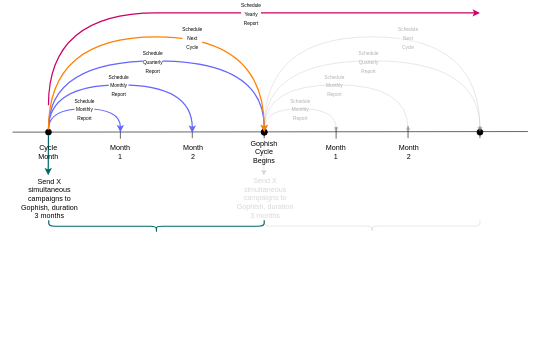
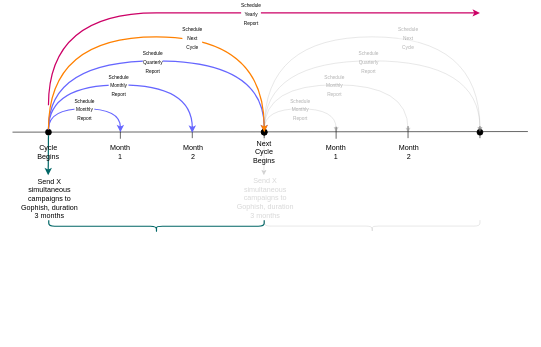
  <mxCell id="0" />
  <mxCell id="1" parent="0" />
  <mxCell id="2" value="" style="endArrow=classic;html=1;exitX=0.5;exitY=0;exitDx=0;exitDy=0;edgeStyle=orthogonalEdgeStyle;strokeColor=#CC0066;strokeWidth=2;curved=1;" parent="1" edge="1"><mxGeometry width="50" height="50" relative="1" as="geometry"><mxPoint x="80" y="174" as="sourcePoint" /><mxPoint x="800" y="20" as="targetPoint" /><Array as="points"><mxPoint x="80" y="20" /><mxPoint x="440" y="20" /></Array></mxGeometry></mxCell>
  <mxCell id="3" value="&lt;font style=&quot;font-size: 8px&quot;&gt;Schedule&lt;br&gt;Yearly &lt;br&gt;Report&lt;br&gt;&lt;/font&gt;" style="text;html=1;align=center;verticalAlign=middle;resizable=0;points=[];labelBackgroundColor=#ffffff;" parent="2" vertex="1" connectable="0"><mxGeometry x="-0.033" relative="1" as="geometry"><mxPoint x="68.83" as="offset" /></mxGeometry></mxCell>
  <mxCell id="4" value="" style="endArrow=classic;html=1;strokeColor=#808080;exitX=0.5;exitY=1;exitDx=0;exitDy=0;entryX=0.475;entryY=0.125;entryDx=0;entryDy=0;entryPerimeter=0;strokeWidth=1;opacity=30;" parent="1" edge="1"><mxGeometry width="50" height="50" relative="1" as="geometry"><mxPoint x="439.89" y="224" as="sourcePoint" /><mxPoint x="439.44" y="290.875" as="targetPoint" /></mxGeometry></mxCell>
  <mxCell id="5" value="" style="endArrow=none;html=1;" parent="1" edge="1"><mxGeometry width="50" height="50" relative="1" as="geometry"><mxPoint x="20" y="219" as="sourcePoint" /><mxPoint x="880" y="218" as="targetPoint" /></mxGeometry></mxCell>
  <mxCell id="6" value="" style="ellipse;whiteSpace=wrap;html=1;aspect=fixed;fillColor=#000000;" parent="1" vertex="1"><mxGeometry x="75" y="214" width="10" height="10" as="geometry" /></mxCell>
  <mxCell id="7" value="" style="ellipse;whiteSpace=wrap;html=1;aspect=fixed;fillColor=#000000;" parent="1" vertex="1"><mxGeometry x="435" y="214" width="10" height="10" as="geometry" /></mxCell>
  <mxCell id="8" value="" style="endArrow=none;html=1;" parent="1" edge="1"><mxGeometry width="50" height="50" relative="1" as="geometry"><mxPoint x="200" y="230" as="sourcePoint" /><mxPoint x="200" y="210" as="targetPoint" /></mxGeometry></mxCell>
  <mxCell id="9" value="" style="endArrow=none;html=1;" parent="1" edge="1"><mxGeometry width="50" height="50" relative="1" as="geometry"><mxPoint x="320" y="229" as="sourcePoint" /><mxPoint x="320" y="209" as="targetPoint" /></mxGeometry></mxCell>
  <mxCell id="10" value="" style="endArrow=none;html=1;" parent="1" edge="1"><mxGeometry width="50" height="50" relative="1" as="geometry"><mxPoint x="440" y="229" as="sourcePoint" /><mxPoint x="440" y="209" as="targetPoint" /></mxGeometry></mxCell>
  <mxCell id="11" value="" style="endArrow=classic;html=1;exitX=0.5;exitY=0;exitDx=0;exitDy=0;edgeStyle=orthogonalEdgeStyle;strokeColor=#6666FF;strokeWidth=2;curved=1;" parent="1" source="6" edge="1"><mxGeometry width="50" height="50" relative="1" as="geometry"><mxPoint x="90" y="380" as="sourcePoint" /><mxPoint x="200" y="219" as="targetPoint" /><Array as="points"><mxPoint x="80" y="180" /><mxPoint x="200" y="180" /></Array></mxGeometry></mxCell>
  <mxCell id="12" value="&lt;font style=&quot;font-size: 8px&quot;&gt;Schedule&lt;br&gt;Monthly&lt;br&gt;Report&lt;/font&gt;" style="text;html=1;align=center;verticalAlign=middle;resizable=0;points=[];labelBackgroundColor=#ffffff;" parent="11" vertex="1" connectable="0"><mxGeometry x="-0.033" relative="1" as="geometry"><mxPoint as="offset" /></mxGeometry></mxCell>
  <mxCell id="13" value="" style="endArrow=classic;html=1;exitX=0.5;exitY=0;exitDx=0;exitDy=0;edgeStyle=orthogonalEdgeStyle;strokeColor=#6666FF;strokeWidth=2;curved=1;" parent="1" source="6" edge="1"><mxGeometry width="50" height="50" relative="1" as="geometry"><mxPoint x="90" y="224" as="sourcePoint" /><mxPoint x="320" y="220" as="targetPoint" /><Array as="points"><mxPoint x="80" y="140" /><mxPoint x="320" y="140" /></Array></mxGeometry></mxCell>
  <mxCell id="14" value="&lt;font style=&quot;font-size: 8px&quot;&gt;Schedule&lt;br&gt;Monthly&lt;br&gt;Report&lt;/font&gt;" style="text;html=1;align=center;verticalAlign=middle;resizable=0;points=[];labelBackgroundColor=#ffffff;" parent="13" vertex="1" connectable="0"><mxGeometry x="-0.033" relative="1" as="geometry"><mxPoint as="offset" /></mxGeometry></mxCell>
  <mxCell id="15" value="" style="endArrow=classic;html=1;exitX=0.5;exitY=0;exitDx=0;exitDy=0;edgeStyle=orthogonalEdgeStyle;strokeColor=#6666FF;strokeWidth=2;curved=1;" parent="1" source="6" edge="1"><mxGeometry width="50" height="50" relative="1" as="geometry"><mxPoint x="90" y="224" as="sourcePoint" /><mxPoint x="440" y="219" as="targetPoint" /><Array as="points"><mxPoint x="80" y="100" /><mxPoint x="440" y="100" /></Array></mxGeometry></mxCell>
  <mxCell id="16" value="&lt;font style=&quot;font-size: 8px&quot;&gt;Schedule&lt;br&gt;Quarterly&lt;br&gt;Report&lt;/font&gt;" style="text;html=1;align=center;verticalAlign=middle;resizable=0;points=[];labelBackgroundColor=#ffffff;" parent="15" vertex="1" connectable="0"><mxGeometry x="-0.033" relative="1" as="geometry"><mxPoint as="offset" /></mxGeometry></mxCell>
  <mxCell id="17" value="Month 1" style="text;html=1;strokeColor=none;fillColor=none;align=center;verticalAlign=middle;whiteSpace=wrap;rounded=0;" parent="1" vertex="1"><mxGeometry x="180" y="242" width="40" height="20" as="geometry" /></mxCell>
  <mxCell id="18" value="Month&lt;br&gt;2" style="text;html=1;align=center;verticalAlign=middle;resizable=0;points=[];autosize=1;" parent="1" vertex="1"><mxGeometry x="296" y="237" width="50" height="30" as="geometry" /></mxCell>
  <mxCell id="19" value="" style="ellipse;whiteSpace=wrap;html=1;aspect=fixed;fillColor=#000000;" parent="1" vertex="1"><mxGeometry x="435" y="214" width="10" height="10" as="geometry" /></mxCell>
- <mxCell id="20" value="Gophish&lt;br&gt;Cycle&lt;br&gt;Begins" style="text;html=1;strokeColor=none;fillColor=none;align=center;verticalAlign=middle;whiteSpace=wrap;rounded=0;" parent="1" vertex="1"><mxGeometry x="398" y="234" width="84" height="36" as="geometry" /></mxCell>
+ <mxCell id="20" value="Next&lt;br&gt;Cycle&lt;br&gt;Begins" style="text;html=1;strokeColor=none;fillColor=none;align=center;verticalAlign=middle;whiteSpace=wrap;rounded=0;" parent="1" vertex="1"><mxGeometry x="398" y="234" width="84" height="36" as="geometry" /></mxCell>
  <mxCell id="21" value="" style="ellipse;whiteSpace=wrap;html=1;aspect=fixed;fillColor=#000000;" parent="1" vertex="1"><mxGeometry x="795" y="214" width="10" height="10" as="geometry" /></mxCell>
  <mxCell id="22" value="" style="endArrow=none;html=1;" parent="1" edge="1"><mxGeometry width="50" height="50" relative="1" as="geometry"><mxPoint x="560" y="230" as="sourcePoint" /><mxPoint x="560" y="210" as="targetPoint" /></mxGeometry></mxCell>
  <mxCell id="23" value="" style="endArrow=none;html=1;" parent="1" edge="1"><mxGeometry width="50" height="50" relative="1" as="geometry"><mxPoint x="680" y="229" as="sourcePoint" /><mxPoint x="680" y="209" as="targetPoint" /></mxGeometry></mxCell>
  <mxCell id="24" value="" style="endArrow=none;html=1;" parent="1" edge="1"><mxGeometry width="50" height="50" relative="1" as="geometry"><mxPoint x="800" y="229" as="sourcePoint" /><mxPoint x="800" y="209" as="targetPoint" /></mxGeometry></mxCell>
  <mxCell id="25" value="" style="endArrow=classic;html=1;exitX=0.5;exitY=0;exitDx=0;exitDy=0;edgeStyle=orthogonalEdgeStyle;strokeColor=#808080;opacity=30;curved=1;" parent="1" source="19" edge="1"><mxGeometry width="50" height="50" relative="1" as="geometry"><mxPoint x="450" y="380" as="sourcePoint" /><mxPoint x="560" y="219" as="targetPoint" /><Array as="points"><mxPoint x="440" y="180" /><mxPoint x="560" y="180" /></Array></mxGeometry></mxCell>
  <mxCell id="26" value="&lt;font style=&quot;font-size: 8px&quot;&gt;Schedule&lt;br&gt;Monthly&lt;br&gt;Report&lt;/font&gt;" style="text;html=1;align=center;verticalAlign=middle;resizable=0;points=[];labelBackgroundColor=#ffffff;textOpacity=30;" parent="25" vertex="1" connectable="0"><mxGeometry x="-0.033" relative="1" as="geometry"><mxPoint as="offset" /></mxGeometry></mxCell>
  <mxCell id="27" value="" style="endArrow=classic;html=1;exitX=0.5;exitY=0;exitDx=0;exitDy=0;edgeStyle=orthogonalEdgeStyle;strokeColor=#808080;opacity=30;curved=1;" parent="1" source="19" edge="1"><mxGeometry width="50" height="50" relative="1" as="geometry"><mxPoint x="450" y="224" as="sourcePoint" /><mxPoint x="680" y="220" as="targetPoint" /><Array as="points"><mxPoint x="440" y="140" /><mxPoint x="680" y="140" /></Array></mxGeometry></mxCell>
  <mxCell id="28" value="&lt;font style=&quot;font-size: 8px&quot;&gt;Schedule&lt;br&gt;Monthly&lt;br&gt;Report&lt;/font&gt;" style="text;html=1;align=center;verticalAlign=middle;resizable=0;points=[];labelBackgroundColor=#ffffff;textOpacity=30;" parent="27" vertex="1" connectable="0"><mxGeometry x="-0.033" relative="1" as="geometry"><mxPoint as="offset" /></mxGeometry></mxCell>
  <mxCell id="29" value="" style="endArrow=classic;html=1;exitX=0.5;exitY=0;exitDx=0;exitDy=0;edgeStyle=orthogonalEdgeStyle;strokeColor=#808080;opacity=30;curved=1;" parent="1" source="19" edge="1"><mxGeometry width="50" height="50" relative="1" as="geometry"><mxPoint x="450" y="224" as="sourcePoint" /><mxPoint x="800" y="219" as="targetPoint" /><Array as="points"><mxPoint x="440" y="100" /><mxPoint x="800" y="100" /></Array></mxGeometry></mxCell>
  <mxCell id="30" value="&lt;font style=&quot;font-size: 8px&quot;&gt;Schedule&lt;br&gt;Quarterly&lt;br&gt;Report&lt;/font&gt;" style="text;html=1;align=center;verticalAlign=middle;resizable=0;points=[];labelBackgroundColor=#ffffff;textOpacity=30;" parent="29" vertex="1" connectable="0"><mxGeometry x="-0.033" relative="1" as="geometry"><mxPoint as="offset" /></mxGeometry></mxCell>
  <mxCell id="31" value="" style="endArrow=classic;html=1;exitX=0.5;exitY=0;exitDx=0;exitDy=0;edgeStyle=orthogonalEdgeStyle;strokeColor=#808080;opacity=30;curved=1;" parent="1" source="19" edge="1"><mxGeometry width="50" height="50" relative="1" as="geometry"><mxPoint x="450" y="224" as="sourcePoint" /><mxPoint x="800" y="219" as="targetPoint" /><Array as="points"><mxPoint x="440" y="60" /><mxPoint x="800" y="60" /></Array></mxGeometry></mxCell>
  <mxCell id="32" value="&lt;font style=&quot;font-size: 8px&quot;&gt;Schedule&lt;br&gt;Next&lt;br&gt;Cycle&lt;br&gt;&lt;/font&gt;" style="text;html=1;align=center;verticalAlign=middle;resizable=0;points=[];labelBackgroundColor=#ffffff;textOpacity=30;" parent="31" vertex="1" connectable="0"><mxGeometry x="-0.033" relative="1" as="geometry"><mxPoint x="68.83" as="offset" /></mxGeometry></mxCell>
  <mxCell id="33" value="Month 1" style="text;html=1;strokeColor=none;fillColor=none;align=center;verticalAlign=middle;whiteSpace=wrap;rounded=0;" parent="1" vertex="1"><mxGeometry x="540" y="242" width="40" height="20" as="geometry" /></mxCell>
  <mxCell id="34" value="Month&lt;br&gt;2" style="text;html=1;align=center;verticalAlign=middle;resizable=0;points=[];autosize=1;" parent="1" vertex="1"><mxGeometry x="656" y="237" width="50" height="30" as="geometry" /></mxCell>
  <mxCell id="35" value="" style="endArrow=classic;html=1;exitX=0.5;exitY=0;exitDx=0;exitDy=0;edgeStyle=orthogonalEdgeStyle;strokeColor=#FF8000;strokeWidth=2;curved=1;" parent="1" source="6" edge="1"><mxGeometry width="50" height="50" relative="1" as="geometry"><mxPoint x="90" y="224" as="sourcePoint" /><mxPoint x="440" y="219" as="targetPoint" /><Array as="points"><mxPoint x="80" y="60" /><mxPoint x="440" y="60" /></Array></mxGeometry></mxCell>
  <mxCell id="36" value="&lt;font style=&quot;font-size: 8px&quot;&gt;Schedule&lt;br&gt;Next&lt;br&gt;Cycle&lt;/font&gt;" style="text;html=1;align=center;verticalAlign=middle;resizable=0;points=[];labelBackgroundColor=#ffffff;" parent="35" vertex="1" connectable="0"><mxGeometry x="-0.033" relative="1" as="geometry"><mxPoint x="68.83" as="offset" /></mxGeometry></mxCell>
  <mxCell id="37" value="Send X simultaneous campaigns to Gophish, duration 3 months" style="text;html=1;strokeColor=none;fillColor=none;align=center;verticalAlign=middle;whiteSpace=wrap;rounded=0;" parent="1" vertex="1"><mxGeometry x="33" y="278" width="98" height="103" as="geometry" /></mxCell>
  <mxCell id="38" value="" style="endArrow=classic;html=1;strokeColor=#006666;exitX=0.5;exitY=1;exitDx=0;exitDy=0;entryX=0.475;entryY=0.125;entryDx=0;entryDy=0;entryPerimeter=0;strokeWidth=2;" parent="1" source="6" target="37" edge="1"><mxGeometry width="50" height="50" relative="1" as="geometry"><mxPoint x="140" y="480" as="sourcePoint" /><mxPoint x="80" y="300" as="targetPoint" /></mxGeometry></mxCell>
- <mxCell id="39" value="Cycle&lt;br&gt;Month" style="text;html=1;strokeColor=none;fillColor=none;align=center;verticalAlign=middle;whiteSpace=wrap;rounded=0;" parent="1" vertex="1"><mxGeometry x="38" y="234" width="84" height="36" as="geometry" /></mxCell>
+ <mxCell id="39" value="Cycle&lt;br&gt;Begins" style="text;html=1;strokeColor=none;fillColor=none;align=center;verticalAlign=middle;whiteSpace=wrap;rounded=0;" parent="1" vertex="1"><mxGeometry x="38" y="234" width="84" height="36" as="geometry" /></mxCell>
  <mxCell id="40" value="" style="shape=curlyBracket;whiteSpace=wrap;html=1;rounded=1;fillColor=none;rotation=-90;strokeColor=#006666;strokeWidth=2;" parent="1" vertex="1"><mxGeometry x="250.25" y="196.25" width="20" height="359.5" as="geometry" /></mxCell>
  <mxCell id="41" value="Send X simultaneous campaigns to Gophish, duration 3 months" style="text;html=1;strokeColor=none;fillColor=none;align=center;verticalAlign=middle;whiteSpace=wrap;rounded=0;fontColor=#808080;opacity=30;textOpacity=30;" parent="1" vertex="1"><mxGeometry x="393" y="277.75" width="98" height="103" as="geometry" /></mxCell>
  <mxCell id="42" value="" style="shape=curlyBracket;whiteSpace=wrap;html=1;rounded=1;fillColor=none;rotation=-90;strokeColor=#808080;strokeWidth=1;opacity=30;" parent="1" vertex="1"><mxGeometry x="610.25" y="196" width="20" height="359.5" as="geometry" /></mxCell>
